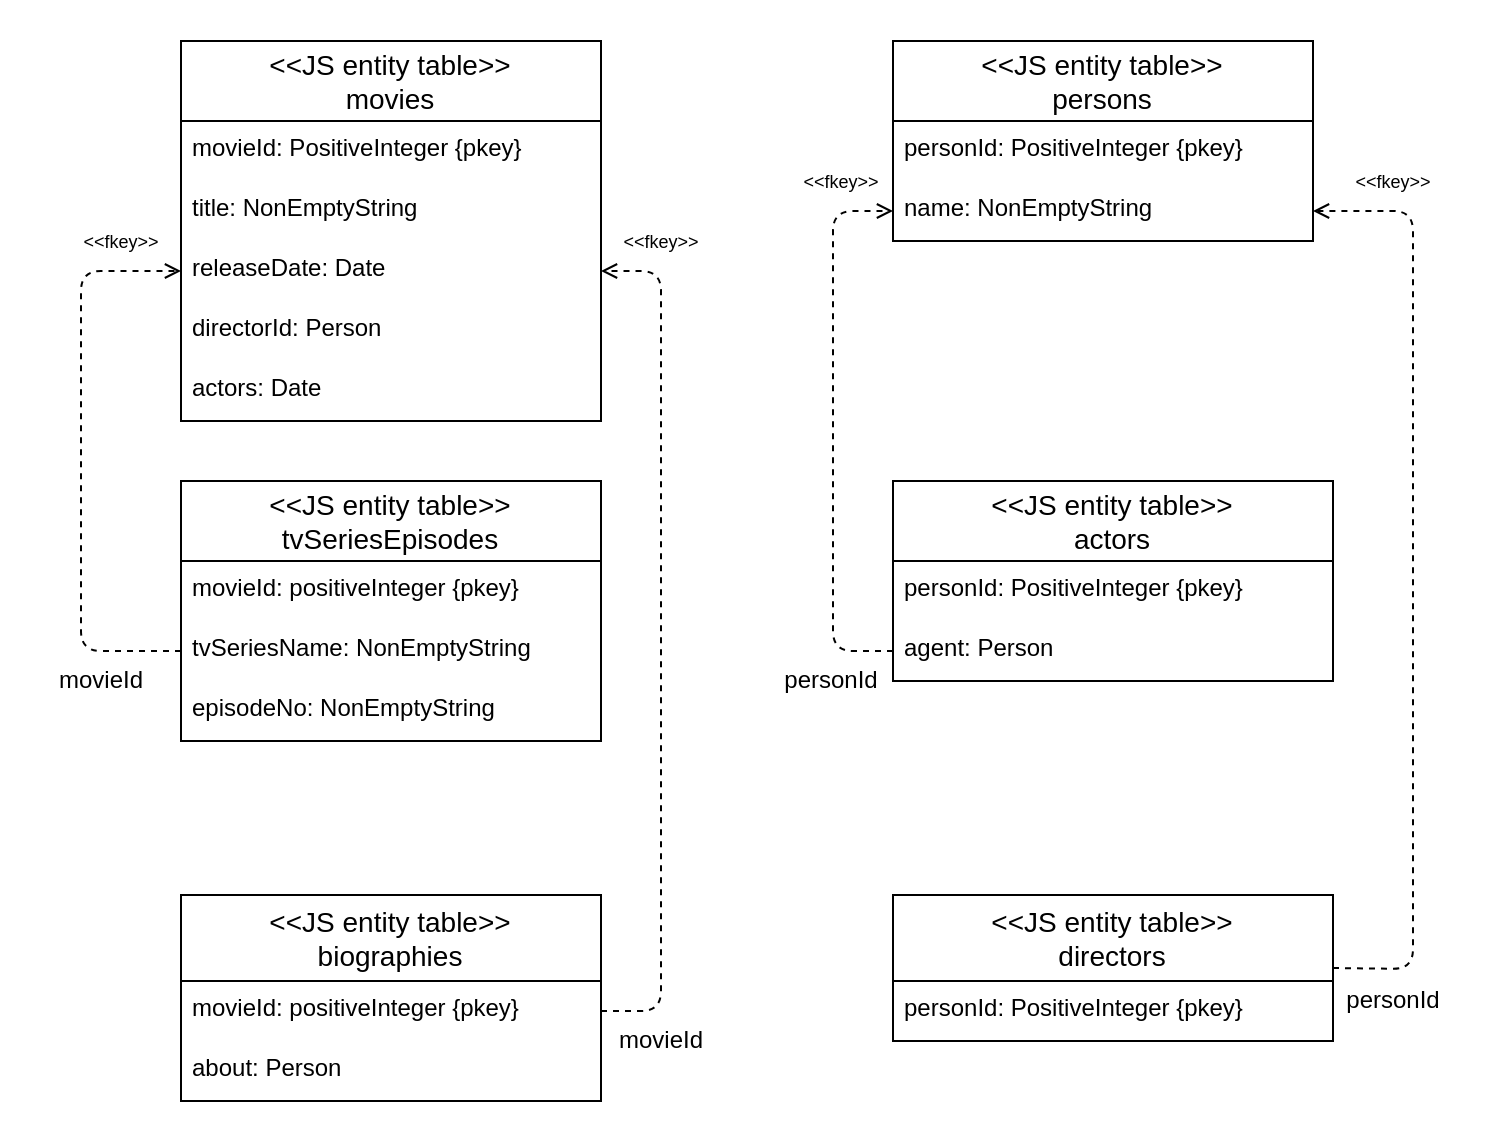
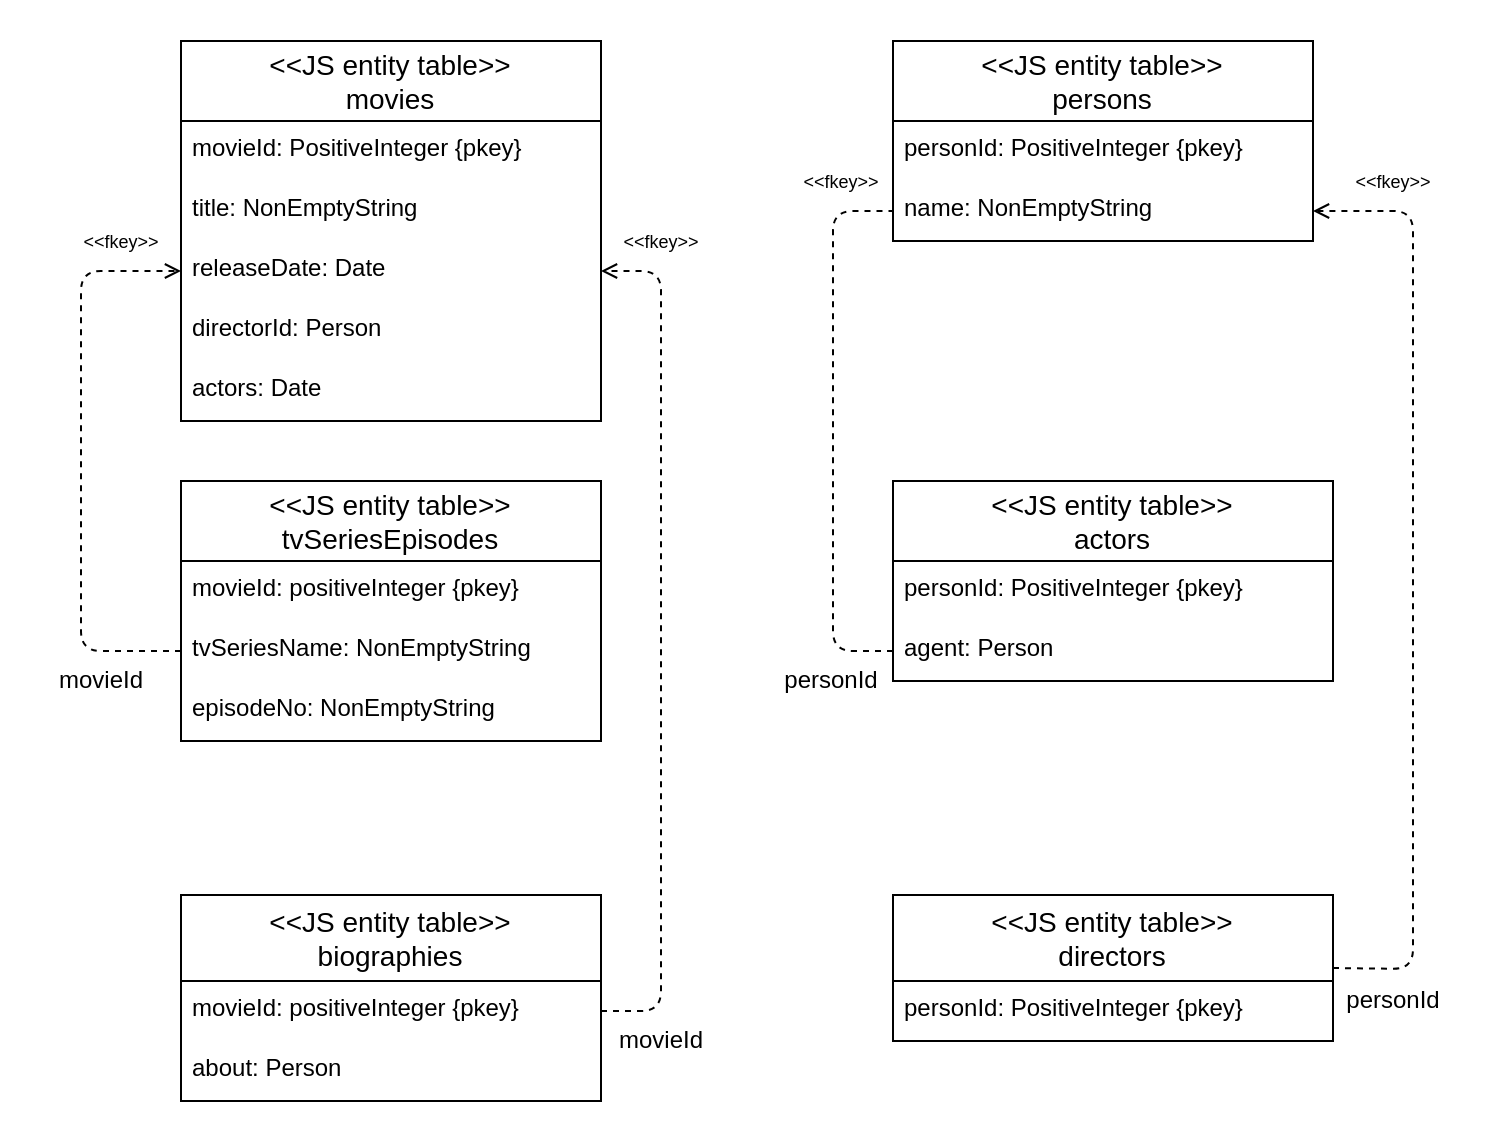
  <mxCell id="0" />
  <mxCell id="1" parent="0" />
  <mxCell id="2" value="&lt;&lt;JS entity table&gt;&gt;&#10;biographies" style="swimlane;fontStyle=0;childLayout=stackLayout;horizontal=1;startSize=43;horizontalStack=0;resizeParent=1;resizeParentMax=0;resizeLast=0;collapsible=1;marginBottom=0;align=center;fontSize=14;" vertex="1" parent="1"><mxGeometry x="90" y="447" width="210" height="103" as="geometry" /></mxCell>
  <mxCell id="3" value="movieId: positiveInteger {pkey}" style="text;strokeColor=none;fillColor=none;spacingLeft=4;spacingRight=4;overflow=hidden;rotatable=0;points=[[0,0.5],[1,0.5]];portConstraint=eastwest;fontSize=12;" vertex="1" parent="2"><mxGeometry y="43" width="210" height="30" as="geometry" /></mxCell>
  <mxCell id="4" value="about: Person" style="text;strokeColor=none;fillColor=none;spacingLeft=4;spacingRight=4;overflow=hidden;rotatable=0;points=[[0,0.5],[1,0.5]];portConstraint=eastwest;fontSize=12;" vertex="1" parent="2"><mxGeometry y="73" width="210" height="30" as="geometry" /></mxCell>
  <mxCell id="5" value="&lt;&lt;JS entity table&gt;&gt;&#10;movies" style="swimlane;fontStyle=0;childLayout=stackLayout;horizontal=1;startSize=40;horizontalStack=0;resizeParent=1;resizeParentMax=0;resizeLast=0;collapsible=1;marginBottom=0;align=center;fontSize=14;" vertex="1" parent="1"><mxGeometry x="90" y="20" width="210" height="190" as="geometry" /></mxCell>
  <mxCell id="6" value="movieId: PositiveInteger {pkey}" style="text;strokeColor=none;fillColor=none;spacingLeft=4;spacingRight=4;overflow=hidden;rotatable=0;points=[[0,0.5],[1,0.5]];portConstraint=eastwest;fontSize=12;" vertex="1" parent="5"><mxGeometry y="40" width="210" height="30" as="geometry" /></mxCell>
  <mxCell id="7" value="title: NonEmptyString" style="text;strokeColor=none;fillColor=none;spacingLeft=4;spacingRight=4;overflow=hidden;rotatable=0;points=[[0,0.5],[1,0.5]];portConstraint=eastwest;fontSize=12;" vertex="1" parent="5"><mxGeometry y="70" width="210" height="30" as="geometry" /></mxCell>
  <mxCell id="8" value="releaseDate: Date" style="text;strokeColor=none;fillColor=none;spacingLeft=4;spacingRight=4;overflow=hidden;rotatable=0;points=[[0,0.5],[1,0.5]];portConstraint=eastwest;fontSize=12;" vertex="1" parent="5"><mxGeometry y="100" width="210" height="30" as="geometry" /></mxCell>
  <mxCell id="9" value="directorId: Person" style="text;strokeColor=none;fillColor=none;spacingLeft=4;spacingRight=4;overflow=hidden;rotatable=0;points=[[0,0.5],[1,0.5]];portConstraint=eastwest;fontSize=12;" vertex="1" parent="5"><mxGeometry y="130" width="210" height="30" as="geometry" /></mxCell>
  <mxCell id="10" value="actors: Date" style="text;strokeColor=none;fillColor=none;spacingLeft=4;spacingRight=4;overflow=hidden;rotatable=0;points=[[0,0.5],[1,0.5]];portConstraint=eastwest;fontSize=12;" vertex="1" parent="5"><mxGeometry y="160" width="210" height="30" as="geometry" /></mxCell>
  <mxCell id="11" value="&lt;&lt;JS entity table&gt;&gt;&#10;tvSeriesEpisodes" style="swimlane;fontStyle=0;childLayout=stackLayout;horizontal=1;startSize=40;horizontalStack=0;resizeParent=1;resizeParentMax=0;resizeLast=0;collapsible=1;marginBottom=0;align=center;fontSize=14;" vertex="1" parent="1"><mxGeometry x="90" y="240" width="210" height="130" as="geometry" /></mxCell>
  <mxCell id="12" value="movieId: positiveInteger {pkey}" style="text;strokeColor=none;fillColor=none;spacingLeft=4;spacingRight=4;overflow=hidden;rotatable=0;points=[[0,0.5],[1,0.5]];portConstraint=eastwest;fontSize=12;" vertex="1" parent="11"><mxGeometry y="40" width="210" height="30" as="geometry" /></mxCell>
  <mxCell id="13" value="tvSeriesName: NonEmptyString" style="text;strokeColor=none;fillColor=none;spacingLeft=4;spacingRight=4;overflow=hidden;rotatable=0;points=[[0,0.5],[1,0.5]];portConstraint=eastwest;fontSize=12;" vertex="1" parent="11"><mxGeometry y="70" width="210" height="30" as="geometry" /></mxCell>
  <mxCell id="14" value="episodeNo: NonEmptyString" style="text;strokeColor=none;fillColor=none;spacingLeft=4;spacingRight=4;overflow=hidden;rotatable=0;points=[[0,0.5],[1,0.5]];portConstraint=eastwest;fontSize=12;" vertex="1" parent="11"><mxGeometry y="100" width="210" height="30" as="geometry" /></mxCell>
  <mxCell id="15" value="&lt;&lt;JS entity table&gt;&gt;&#10;persons" style="swimlane;fontStyle=0;childLayout=stackLayout;horizontal=1;startSize=40;horizontalStack=0;resizeParent=1;resizeParentMax=0;resizeLast=0;collapsible=1;marginBottom=0;align=center;fontSize=14;" vertex="1" parent="1"><mxGeometry x="446" y="20" width="210" height="100" as="geometry" /></mxCell>
  <mxCell id="16" value="personId: PositiveInteger {pkey}" style="text;strokeColor=none;fillColor=none;spacingLeft=4;spacingRight=4;overflow=hidden;rotatable=0;points=[[0,0.5],[1,0.5]];portConstraint=eastwest;fontSize=12;" vertex="1" parent="15"><mxGeometry y="40" width="210" height="30" as="geometry" /></mxCell>
  <mxCell id="17" value="name: NonEmptyString" style="text;strokeColor=none;fillColor=none;spacingLeft=4;spacingRight=4;overflow=hidden;rotatable=0;points=[[0,0.5],[1,0.5]];portConstraint=eastwest;fontSize=12;" vertex="1" parent="15"><mxGeometry y="70" width="210" height="30" as="geometry" /></mxCell>
  <mxCell id="18" value="&lt;&lt;JS entity table&gt;&gt;&#10;directors" style="swimlane;fontStyle=0;childLayout=stackLayout;horizontal=1;startSize=43;horizontalStack=0;resizeParent=1;resizeParentMax=0;resizeLast=0;collapsible=1;marginBottom=0;align=center;fontSize=14;" vertex="1" parent="1"><mxGeometry x="446" y="447" width="220" height="73" as="geometry" /></mxCell>
  <mxCell id="19" value="personId: PositiveInteger {pkey}" style="text;strokeColor=none;fillColor=none;spacingLeft=4;spacingRight=4;overflow=hidden;rotatable=0;points=[[0,0.5],[1,0.5]];portConstraint=eastwest;fontSize=12;" vertex="1" parent="18"><mxGeometry y="43" width="220" height="30" as="geometry" /></mxCell>
  <mxCell id="20" value="&lt;&lt;JS entity table&gt;&gt;&#10;actors" style="swimlane;fontStyle=0;childLayout=stackLayout;horizontal=1;startSize=40;horizontalStack=0;resizeParent=1;resizeParentMax=0;resizeLast=0;collapsible=1;marginBottom=0;align=center;fontSize=14;" vertex="1" parent="1"><mxGeometry x="446" y="240" width="220" height="100" as="geometry" /></mxCell>
  <mxCell id="21" value="personId: PositiveInteger {pkey}" style="text;strokeColor=none;fillColor=none;spacingLeft=4;spacingRight=4;overflow=hidden;rotatable=0;points=[[0,0.5],[1,0.5]];portConstraint=eastwest;fontSize=12;" vertex="1" parent="20"><mxGeometry y="40" width="220" height="30" as="geometry" /></mxCell>
  <mxCell id="22" value="agent: Person" style="text;strokeColor=none;fillColor=none;spacingLeft=4;spacingRight=4;overflow=hidden;rotatable=0;points=[[0,0.5],[1,0.5]];portConstraint=eastwest;fontSize=12;" vertex="1" parent="20"><mxGeometry y="70" width="220" height="30" as="geometry" /></mxCell>
  <mxCell id="23" value="" style="endArrow=open;html=1;dashed=1;endFill=0;exitX=0;exitY=0.5;exitDx=0;exitDy=0;entryX=0;entryY=0.5;entryDx=0;entryDy=0;" edge="1" parent="1" source="13" target="8"><mxGeometry width="50" height="50" relative="1" as="geometry"><mxPoint x="280" y="320" as="sourcePoint" /><mxPoint x="40" y="130" as="targetPoint" /><Array as="points"><mxPoint x="40" y="325" /><mxPoint x="40" y="135" /></Array></mxGeometry></mxCell>
  <mxCell id="24" value="" style="endArrow=open;html=1;dashed=1;endFill=0;exitX=1;exitY=0.5;exitDx=0;exitDy=0;entryX=1;entryY=0.5;entryDx=0;entryDy=0;" edge="1" parent="1" source="3" target="8"><mxGeometry width="50" height="50" relative="1" as="geometry"><mxPoint x="100" y="335" as="sourcePoint" /><mxPoint x="100" y="145" as="targetPoint" /><Array as="points"><mxPoint x="330" y="505" /><mxPoint x="330" y="135" /></Array></mxGeometry></mxCell>
- <mxCell id="25" value="" style="endArrow=open;html=1;dashed=1;endFill=0;exitX=0;exitY=0.5;exitDx=0;exitDy=0;entryX=0;entryY=0.5;entryDx=0;entryDy=0;" edge="1" parent="1" source="22" target="17"><mxGeometry width="50" height="50" relative="1" as="geometry"><mxPoint x="456" y="170" as="sourcePoint" /><mxPoint x="456" y="-20" as="targetPoint" /><Array as="points"><mxPoint x="416" y="325" /><mxPoint x="416" y="105" /></Array></mxGeometry></mxCell>
+ <mxCell id="25" value="" style="endArrow=none;html=1;dashed=1;endFill=0;exitX=0;exitY=0.5;exitDx=0;exitDy=0;entryX=0;entryY=0.5;entryDx=0;entryDy=0;" edge="1" parent="1" source="22" target="17"><mxGeometry width="50" height="50" relative="1" as="geometry"><mxPoint x="456" y="170" as="sourcePoint" /><mxPoint x="456" y="-20" as="targetPoint" /><Array as="points"><mxPoint x="416" y="325" /><mxPoint x="416" y="105" /></Array></mxGeometry></mxCell>
  <mxCell id="26" value="" style="endArrow=open;html=1;dashed=1;endFill=0;exitX=1;exitY=0.5;exitDx=0;exitDy=0;entryX=1;entryY=0.5;entryDx=0;entryDy=0;" edge="1" parent="1" source="18" target="17"><mxGeometry width="50" height="50" relative="1" as="geometry"><mxPoint x="666" y="535" as="sourcePoint" /><mxPoint x="456" y="115" as="targetPoint" /><Array as="points"><mxPoint x="706" y="484" /><mxPoint x="706" y="105" /></Array></mxGeometry></mxCell>
  <mxCell id="27" value="&lt;font style=&quot;font-size: 9px&quot;&gt;&amp;lt;&amp;lt;fkey&amp;gt;&amp;gt;&lt;/font&gt;" style="text;html=1;align=center;verticalAlign=middle;resizable=0;points=[];autosize=1;strokeColor=none;" vertex="1" parent="1"><mxGeometry x="300" y="110" width="60" height="20" as="geometry" /></mxCell>
  <mxCell id="28" value="&lt;font style=&quot;font-size: 9px&quot;&gt;&amp;lt;&amp;lt;fkey&amp;gt;&amp;gt;&lt;/font&gt;" style="text;html=1;align=center;verticalAlign=middle;resizable=0;points=[];autosize=1;strokeColor=none;" vertex="1" parent="1"><mxGeometry x="390" y="80" width="60" height="20" as="geometry" /></mxCell>
  <mxCell id="29" value="&lt;font style=&quot;font-size: 9px&quot;&gt;&amp;lt;&amp;lt;fkey&amp;gt;&amp;gt;&lt;/font&gt;" style="text;html=1;align=center;verticalAlign=middle;resizable=0;points=[];autosize=1;strokeColor=none;" vertex="1" parent="1"><mxGeometry x="666" y="80" width="60" height="20" as="geometry" /></mxCell>
  <mxCell id="30" value="&lt;font style=&quot;font-size: 9px&quot;&gt;&amp;lt;&amp;lt;fkey&amp;gt;&amp;gt;&lt;/font&gt;" style="text;html=1;align=center;verticalAlign=middle;resizable=0;points=[];autosize=1;strokeColor=none;" vertex="1" parent="1"><mxGeometry x="30" y="110" width="60" height="20" as="geometry" /></mxCell>
  <mxCell id="31" value="movieId" style="text;html=1;align=center;verticalAlign=middle;resizable=0;points=[];autosize=1;strokeColor=none;" vertex="1" parent="1"><mxGeometry x="20" y="330" width="60" height="20" as="geometry" /></mxCell>
  <mxCell id="32" value="movieId" style="text;html=1;align=center;verticalAlign=middle;resizable=0;points=[];autosize=1;strokeColor=none;" vertex="1" parent="1"><mxGeometry x="300" y="510" width="60" height="20" as="geometry" /></mxCell>
  <mxCell id="33" value="personId" style="text;html=1;align=center;verticalAlign=middle;resizable=0;points=[];autosize=1;strokeColor=none;" vertex="1" parent="1"><mxGeometry x="661" y="490" width="70" height="20" as="geometry" /></mxCell>
  <mxCell id="34" value="personId" style="text;html=1;align=center;verticalAlign=middle;resizable=0;points=[];autosize=1;strokeColor=none;" vertex="1" parent="1"><mxGeometry x="380" y="330" width="70" height="20" as="geometry" /></mxCell>
